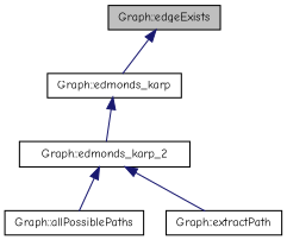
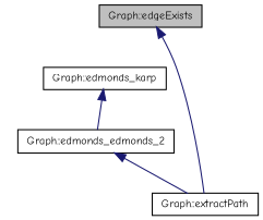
  digraph {
    fontname="Comic Neue"
    rankdir=TB
    node [color=black fillcolor=white fontname="Comic Neue" fontsize=10 shape=record style=filled]
    edge [color=midnightblue dir=back fontname="Comic Neue" fontsize=10 labelfontname=Helvetica labelfontsize=10 style=solid]
    n1 [fillcolor=grey75 fontcolor=black height=0.2 label="Graph::edgeExists" width=0.4]
    n2 [height=0.2 label="Graph::edmonds_karp" width=0.4]
-   n3 [height=0.2 label="Graph::edmonds_karp_2" width=0.4]
-   n4 [height=0.2 label="Graph::allPossiblePaths" width=0.4]
+   n3 [height=0.2 label="Graph::edmonds_edmonds_2" width=0.4]
    n5 [height=0.2 label="Graph::extractPath" width=0.4]
-   n1 -> n2
+   n1 -> n5
    n2 -> n3
-   n3 -> n4
    n3 -> n5
  }
